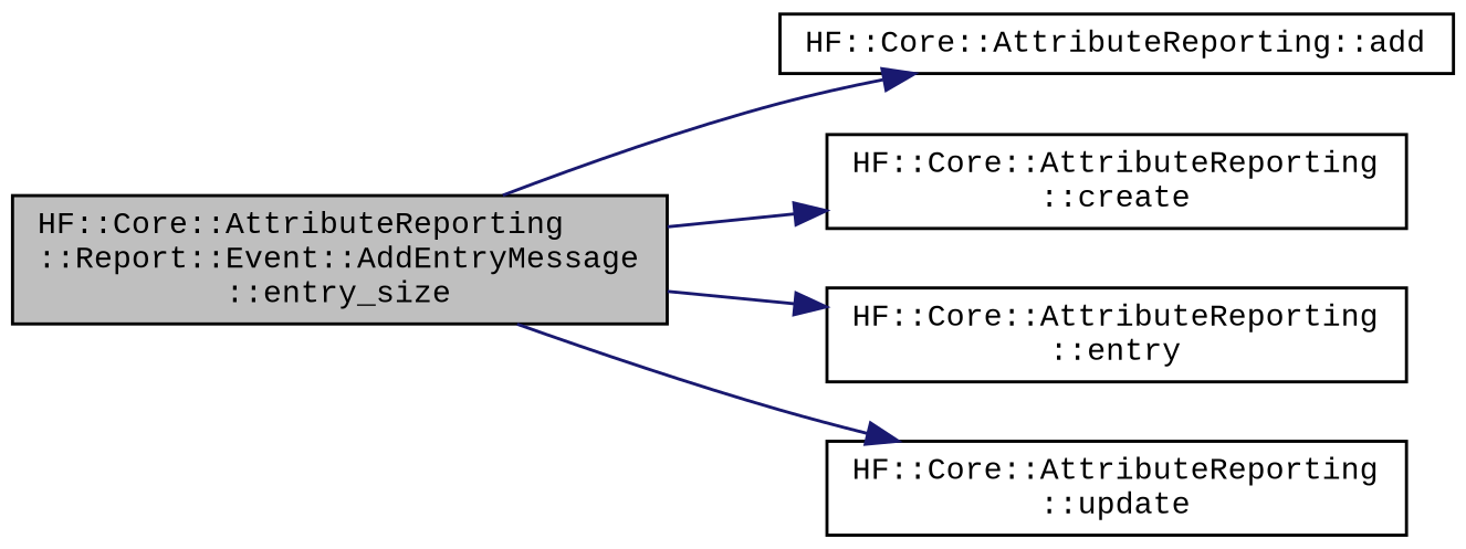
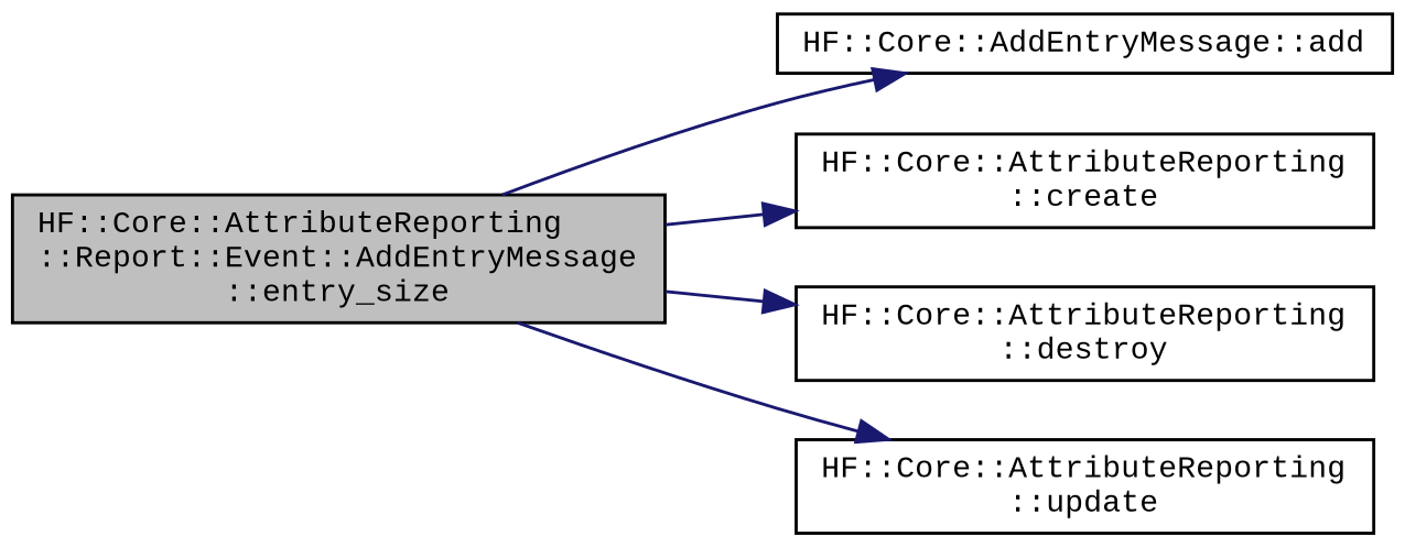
  digraph {
    fontname="Liberation Mono"
    rankdir=LR
    node [color=black fillcolor=white fontname="Liberation Mono" fontsize=10 shape=record style=filled]
    edge [color=midnightblue fontname="Liberation Mono" fontsize=10 labelfontname=Helvetica labelfontsize=10 style=solid]
    n1 [fillcolor=grey75 fontcolor=black height=0.2 label="HF::Core::AttributeReporting\l::Report::Event::AddEntryMessage\l::entry_size" width=0.4]
-   n2 [height=0.2 label="HF::Core::AttributeReporting::add" width=0.4]
+   n2 [height=0.2 label="HF::Core::AddEntryMessage::add" width=0.4]
    n3 [height=0.2 label="HF::Core::AttributeReporting\l::create" width=0.4]
-   n4 [height=0.2 label="HF::Core::AttributeReporting\l::entry" width=0.4]
+   n4 [height=0.2 label="HF::Core::AttributeReporting\l::destroy" width=0.4]
    n5 [height=0.2 label="HF::Core::AttributeReporting\l::update" width=0.4]
    n1 -> n2
    n1 -> n3
    n1 -> n4
    n1 -> n5
  }
